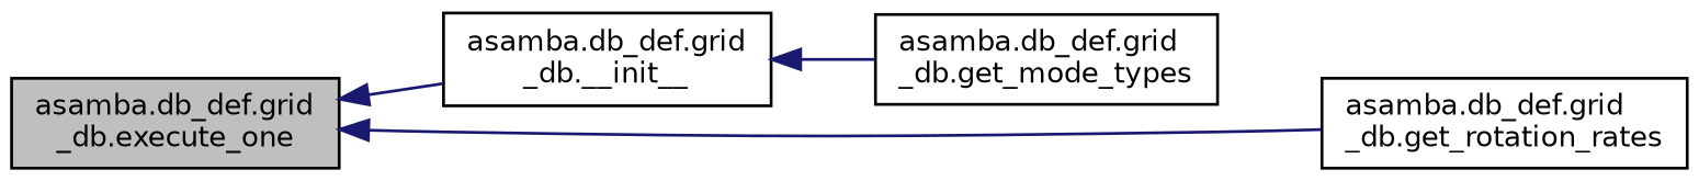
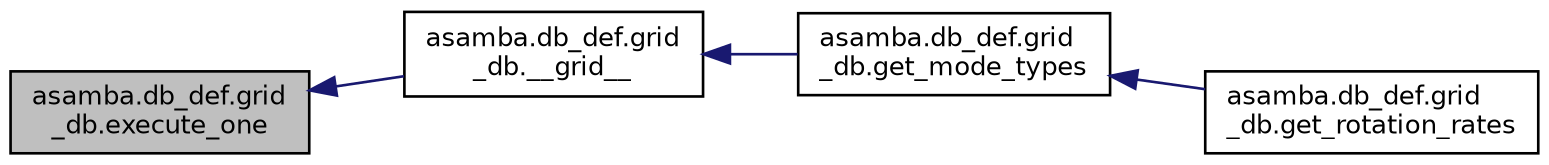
  digraph {
    rankdir=LR
    node [color=black fillcolor=white fontname=Helvetica fontsize=10 shape=record style=filled]
    edge [color=midnightblue dir=back fontname=Helvetica fontsize=10 labelfontname=Helvetica labelfontsize=10 style=solid]
    n1 [fillcolor=grey75 fontcolor=black height=0.2 label="asamba.db_def.grid\l_db.execute_one" width=0.4]
-   n2 [height=0.2 label="asamba.db_def.grid\l_db.__init__" width=0.4]
+   n2 [height=0.2 label="asamba.db_def.grid\l_db.__grid__" width=0.4]
    n3 [height=0.2 label="asamba.db_def.grid\l_db.get_rotation_rates" width=0.4]
    n4 [height=0.2 label="asamba.db_def.grid\l_db.get_mode_types" width=0.4]
    n1 -> n2
-   n1 -> n3
+   n4 -> n3
    n2 -> n4
  }
